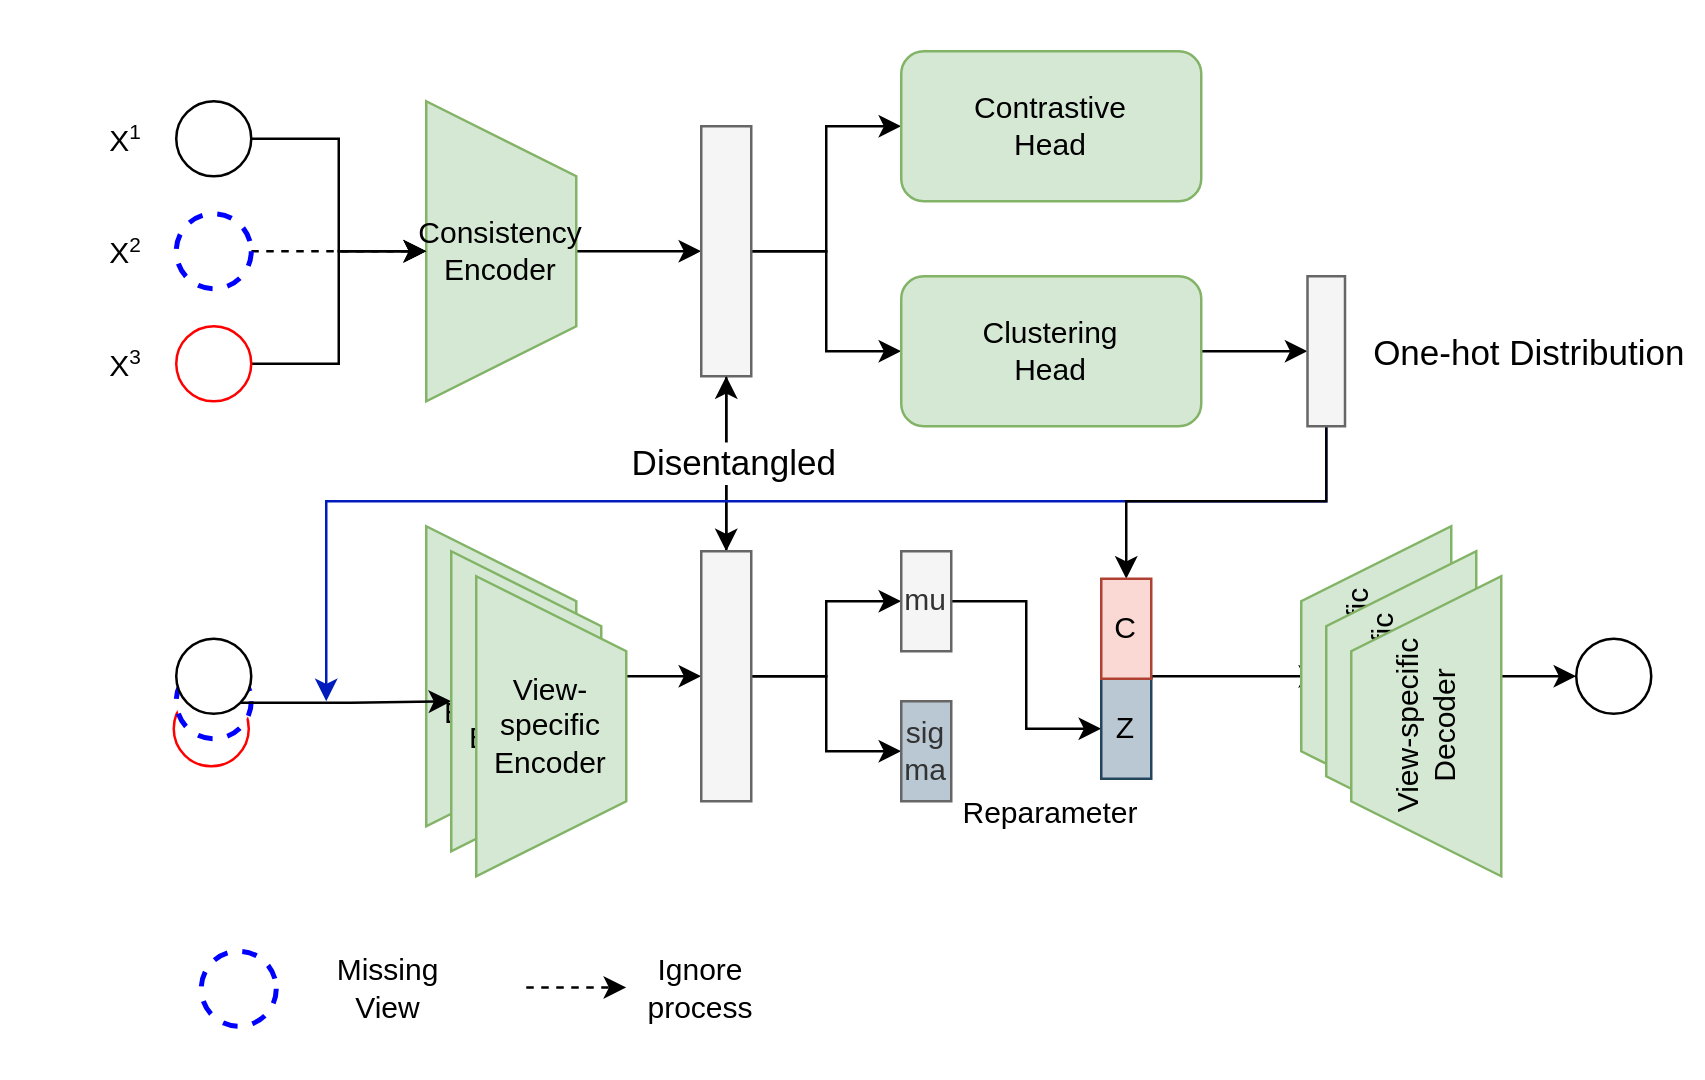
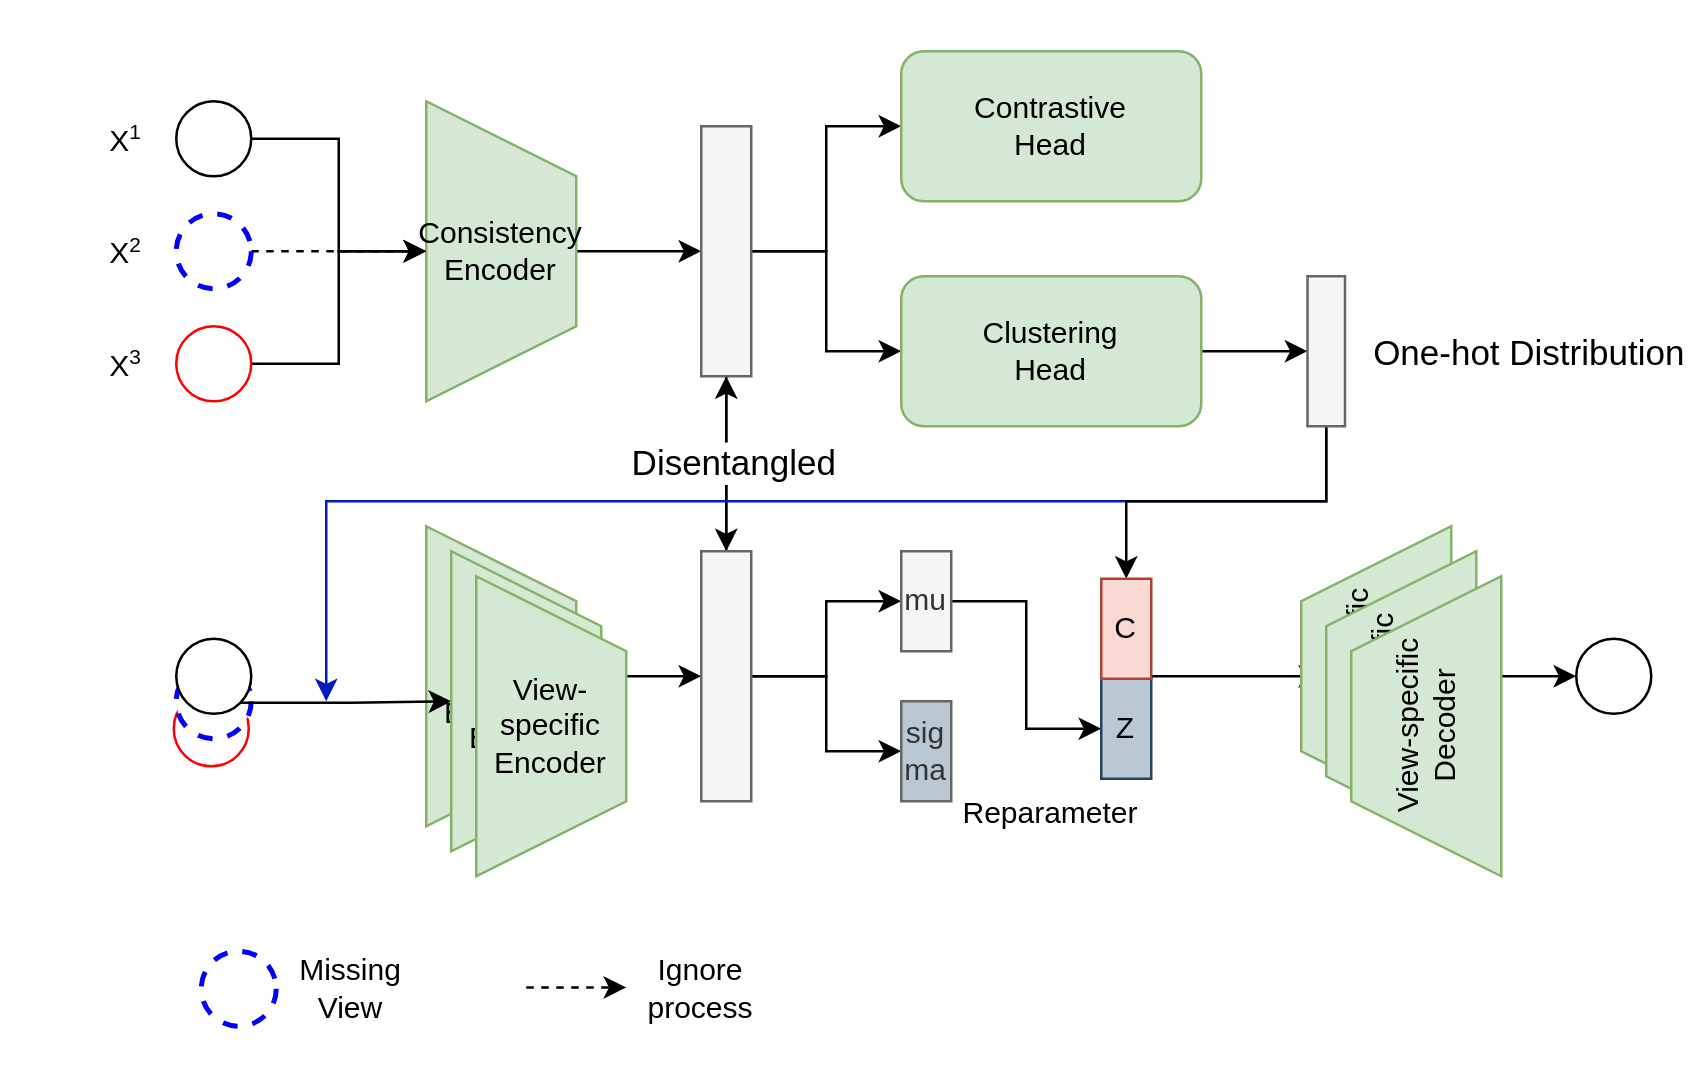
  <mxCell id="0" />
  <mxCell id="1" parent="0" />
  <mxCell id="2" style="edgeStyle=orthogonalEdgeStyle;rounded=0;orthogonalLoop=1;jettySize=auto;html=1;exitX=0.5;exitY=0;exitDx=0;exitDy=0;" edge="1" parent="1" source="3" target="13"><mxGeometry relative="1" as="geometry" /></mxCell>
  <mxCell id="3" value="Consistency&lt;br&gt;Encoder" style="shape=trapezoid;perimeter=trapezoidPerimeter;whiteSpace=wrap;html=1;fixedSize=1;rotation=90;size=30;fillColor=#d5e8d4;strokeColor=#82b366;horizontal=0;" vertex="1" parent="1"><mxGeometry x="140" y="70" width="120" height="60" as="geometry" /></mxCell>
  <mxCell id="4" style="edgeStyle=orthogonalEdgeStyle;rounded=0;orthogonalLoop=1;jettySize=auto;html=1;exitX=1;exitY=0.5;exitDx=0;exitDy=0;" edge="1" parent="1" source="5" target="3"><mxGeometry relative="1" as="geometry" /></mxCell>
  <mxCell id="5" value="" style="ellipse;whiteSpace=wrap;html=1;aspect=fixed;" vertex="1" parent="1"><mxGeometry x="70" y="40" width="30" height="30" as="geometry" /></mxCell>
  <mxCell id="6" style="edgeStyle=orthogonalEdgeStyle;rounded=0;orthogonalLoop=1;jettySize=auto;html=1;exitX=1;exitY=0.5;exitDx=0;exitDy=0;dashed=1;" edge="1" parent="1" source="7" target="3"><mxGeometry relative="1" as="geometry" /></mxCell>
  <mxCell id="7" value="" style="ellipse;whiteSpace=wrap;html=1;aspect=fixed;dashed=1;strokeWidth=2;strokeColor=#0000FF;" vertex="1" parent="1"><mxGeometry x="70" y="85" width="30" height="30" as="geometry" /></mxCell>
  <mxCell id="8" style="edgeStyle=orthogonalEdgeStyle;rounded=0;orthogonalLoop=1;jettySize=auto;html=1;exitX=1;exitY=0.5;exitDx=0;exitDy=0;" edge="1" parent="1" source="9" target="3"><mxGeometry relative="1" as="geometry" /></mxCell>
  <mxCell id="9" value="" style="ellipse;whiteSpace=wrap;html=1;aspect=fixed;strokeColor=#FF0000;" vertex="1" parent="1"><mxGeometry x="70" y="130" width="30" height="30" as="geometry" /></mxCell>
  <mxCell id="10" style="edgeStyle=orthogonalEdgeStyle;rounded=0;orthogonalLoop=1;jettySize=auto;html=1;exitX=0.5;exitY=0;exitDx=0;exitDy=0;" edge="1" parent="1" source="13" target="14"><mxGeometry relative="1" as="geometry" /></mxCell>
  <mxCell id="11" style="edgeStyle=orthogonalEdgeStyle;rounded=0;orthogonalLoop=1;jettySize=auto;html=1;exitX=0.5;exitY=0;exitDx=0;exitDy=0;" edge="1" parent="1" source="13" target="16"><mxGeometry relative="1" as="geometry" /></mxCell>
  <mxCell id="12" style="rounded=0;orthogonalLoop=1;jettySize=auto;html=1;exitX=1;exitY=0.5;exitDx=0;exitDy=0;edgeStyle=orthogonalEdgeStyle;" edge="1" parent="1" source="13" target="30"><mxGeometry relative="1" as="geometry" /></mxCell>
  <mxCell id="13" value="" style="rounded=0;whiteSpace=wrap;html=1;rotation=90;fillColor=#f5f5f5;fontColor=#333333;strokeColor=#666666;" vertex="1" parent="1"><mxGeometry x="240" y="90" width="100" height="20" as="geometry" /></mxCell>
  <mxCell id="14" value="Contrastive &lt;br&gt;Head" style="rounded=1;whiteSpace=wrap;html=1;fillColor=#d5e8d4;strokeColor=#82b366;" vertex="1" parent="1"><mxGeometry x="360" y="20" width="120" height="60" as="geometry" /></mxCell>
  <mxCell id="15" style="edgeStyle=orthogonalEdgeStyle;rounded=0;orthogonalLoop=1;jettySize=auto;html=1;exitX=1;exitY=0.5;exitDx=0;exitDy=0;entryX=0.5;entryY=1;entryDx=0;entryDy=0;" edge="1" parent="1" source="16" target="33"><mxGeometry relative="1" as="geometry" /></mxCell>
  <mxCell id="16" value="Clustering&lt;br&gt;Head" style="rounded=1;whiteSpace=wrap;html=1;fillColor=#d5e8d4;strokeColor=#82b366;horizontal=1;" vertex="1" parent="1"><mxGeometry x="360" y="110" width="120" height="60" as="geometry" /></mxCell>
  <mxCell id="17" style="edgeStyle=orthogonalEdgeStyle;rounded=0;orthogonalLoop=1;jettySize=auto;html=1;exitX=0.5;exitY=0;exitDx=0;exitDy=0;" edge="1" parent="1" source="18" target="30"><mxGeometry relative="1" as="geometry" /></mxCell>
  <mxCell id="18" value="View-specific&lt;br&gt;Encoder" style="shape=trapezoid;perimeter=trapezoidPerimeter;whiteSpace=wrap;html=1;fixedSize=1;rotation=90;size=30;fillColor=#d5e8d4;strokeColor=#82b366;horizontal=0;" vertex="1" parent="1"><mxGeometry x="140" y="240" width="120" height="60" as="geometry" /></mxCell>
  <mxCell id="19" value="" style="ellipse;whiteSpace=wrap;html=1;aspect=fixed;strokeColor=#FF0000;" vertex="1" parent="1"><mxGeometry x="69" y="276" width="30" height="30" as="geometry" /></mxCell>
  <mxCell id="20" value="" style="ellipse;whiteSpace=wrap;html=1;aspect=fixed;dashed=1;strokeWidth=2;strokeColor=#0000FF;" vertex="1" parent="1"><mxGeometry x="70" y="265" width="30" height="30" as="geometry" /></mxCell>
  <mxCell id="21" style="edgeStyle=orthogonalEdgeStyle;rounded=0;orthogonalLoop=1;jettySize=auto;html=1;exitX=1;exitY=1;exitDx=0;exitDy=0;entryX=0.5;entryY=1;entryDx=0;entryDy=0;" edge="1" parent="1" source="22" target="44"><mxGeometry relative="1" as="geometry" /></mxCell>
  <mxCell id="22" value="" style="ellipse;whiteSpace=wrap;html=1;aspect=fixed;" vertex="1" parent="1"><mxGeometry x="70" y="255" width="30" height="30" as="geometry" /></mxCell>
  <mxCell id="23" value="X&lt;span style=&quot;font-size: 10px;&quot;&gt;&lt;sup&gt;1&lt;/sup&gt;&lt;/span&gt;" style="text;html=1;strokeColor=none;fillColor=none;align=center;verticalAlign=middle;whiteSpace=wrap;rounded=0;" vertex="1" parent="1"><mxGeometry x="20" y="40" width="60" height="30" as="geometry" /></mxCell>
  <mxCell id="24" value="X&lt;span style=&quot;font-size: 10px;&quot;&gt;&lt;sup&gt;2&lt;/sup&gt;&lt;/span&gt;" style="text;html=1;strokeColor=none;fillColor=none;align=center;verticalAlign=middle;whiteSpace=wrap;rounded=0;" vertex="1" parent="1"><mxGeometry x="20" y="85" width="60" height="30" as="geometry" /></mxCell>
  <mxCell id="25" value="X&lt;span style=&quot;font-size: 10px;&quot;&gt;&lt;sup&gt;3&lt;/sup&gt;&lt;/span&gt;" style="text;html=1;strokeColor=none;fillColor=none;align=center;verticalAlign=middle;whiteSpace=wrap;rounded=0;" vertex="1" parent="1"><mxGeometry x="20" y="130" width="60" height="30" as="geometry" /></mxCell>
  <mxCell id="26" style="edgeStyle=orthogonalEdgeStyle;rounded=0;orthogonalLoop=1;jettySize=auto;html=1;exitX=0;exitY=0.5;exitDx=0;exitDy=0;entryX=1;entryY=0.5;entryDx=0;entryDy=0;" edge="1" parent="1" source="30" target="13"><mxGeometry relative="1" as="geometry" /></mxCell>
  <mxCell id="27" value="&lt;font style=&quot;font-size: 14px;&quot;&gt;Disentangled&lt;/font&gt;" style="edgeLabel;html=1;align=center;verticalAlign=middle;resizable=0;points=[];" vertex="1" connectable="0" parent="26"><mxGeometry x="0.029" y="-2" relative="1" as="geometry"><mxPoint as="offset" /></mxGeometry></mxCell>
  <mxCell id="28" style="edgeStyle=orthogonalEdgeStyle;rounded=0;orthogonalLoop=1;jettySize=auto;html=1;exitX=0.5;exitY=0;exitDx=0;exitDy=0;" edge="1" parent="1" source="30" target="36"><mxGeometry relative="1" as="geometry" /></mxCell>
  <mxCell id="29" style="edgeStyle=orthogonalEdgeStyle;rounded=0;orthogonalLoop=1;jettySize=auto;html=1;exitX=0.5;exitY=0;exitDx=0;exitDy=0;" edge="1" parent="1" source="30" target="37"><mxGeometry relative="1" as="geometry" /></mxCell>
  <mxCell id="30" value="" style="rounded=0;whiteSpace=wrap;html=1;rotation=90;fillColor=#f5f5f5;fontColor=#333333;strokeColor=#666666;" vertex="1" parent="1"><mxGeometry x="240" y="260" width="100" height="20" as="geometry" /></mxCell>
  <mxCell id="31" style="edgeStyle=orthogonalEdgeStyle;rounded=0;orthogonalLoop=1;jettySize=auto;html=1;exitX=1;exitY=0.5;exitDx=0;exitDy=0;fillColor=#0050ef;strokeColor=#001DBC;" edge="1" parent="1" source="33"><mxGeometry relative="1" as="geometry"><mxPoint x="130" y="280" as="targetPoint" /><Array as="points"><mxPoint x="530" y="200" /><mxPoint x="130" y="200" /></Array></mxGeometry></mxCell>
  <mxCell id="32" style="edgeStyle=orthogonalEdgeStyle;rounded=0;orthogonalLoop=1;jettySize=auto;html=1;exitX=1;exitY=0.5;exitDx=0;exitDy=0;" edge="1" parent="1" source="33" target="40"><mxGeometry relative="1" as="geometry"><Array as="points"><mxPoint x="530" y="200" /><mxPoint x="450" y="200" /></Array></mxGeometry></mxCell>
  <mxCell id="33" value="" style="rounded=0;whiteSpace=wrap;html=1;rotation=90;fillColor=#f5f5f5;fontColor=#333333;strokeColor=#666666;" vertex="1" parent="1"><mxGeometry x="500" y="132.5" width="60" height="15" as="geometry" /></mxCell>
  <mxCell id="34" value="&lt;font style=&quot;font-size: 14px;&quot;&gt;One-hot Distribution&lt;/font&gt;" style="edgeLabel;html=1;align=center;verticalAlign=middle;resizable=0;points=[];" vertex="1" connectable="0" parent="1"><mxGeometry x="610" y="140" as="geometry" /></mxCell>
  <mxCell id="35" style="edgeStyle=orthogonalEdgeStyle;rounded=0;orthogonalLoop=1;jettySize=auto;html=1;exitX=0.5;exitY=0;exitDx=0;exitDy=0;entryX=0.5;entryY=1;entryDx=0;entryDy=0;" edge="1" parent="1" source="36" target="39"><mxGeometry relative="1" as="geometry" /></mxCell>
  <mxCell id="36" value="mu" style="rounded=0;whiteSpace=wrap;html=1;rotation=90;fillColor=#f5f5f5;fontColor=#333333;strokeColor=#666666;horizontal=0;" vertex="1" parent="1"><mxGeometry x="350" y="230" width="40" height="20" as="geometry" /></mxCell>
  <mxCell id="37" value="sig&lt;br&gt;ma" style="rounded=0;whiteSpace=wrap;html=1;rotation=90;fillColor=#bac8d3;fontColor=#333333;strokeColor=#666666;horizontal=0;" vertex="1" parent="1"><mxGeometry x="350" y="290" width="40" height="20" as="geometry" /></mxCell>
  <mxCell id="38" style="edgeStyle=orthogonalEdgeStyle;rounded=0;orthogonalLoop=1;jettySize=auto;html=1;exitX=0;exitY=0;exitDx=0;exitDy=0;entryX=0.583;entryY=-0.033;entryDx=0;entryDy=0;entryPerimeter=0;" edge="1" parent="1" source="39" target="46"><mxGeometry relative="1" as="geometry"><Array as="points"><mxPoint x="460" y="270" /></Array></mxGeometry></mxCell>
  <mxCell id="39" value="Z" style="rounded=0;whiteSpace=wrap;html=1;rotation=90;fillColor=#bac8d3;strokeColor=#23445d;horizontal=0;" vertex="1" parent="1"><mxGeometry x="430" y="281" width="40" height="20" as="geometry" /></mxCell>
  <mxCell id="40" value="C" style="rounded=0;whiteSpace=wrap;html=1;rotation=90;fillColor=#fad9d5;strokeColor=#ae4132;horizontal=0;" vertex="1" parent="1"><mxGeometry x="430" y="241" width="40" height="20" as="geometry" /></mxCell>
  <mxCell id="41" style="edgeStyle=orthogonalEdgeStyle;rounded=0;orthogonalLoop=1;jettySize=auto;html=1;exitX=0.5;exitY=1;exitDx=0;exitDy=0;" edge="1" parent="1" source="42" target="43"><mxGeometry relative="1" as="geometry" /></mxCell>
  <mxCell id="42" value="View-specific&lt;br&gt;Decoder" style="shape=trapezoid;perimeter=trapezoidPerimeter;whiteSpace=wrap;html=1;fixedSize=1;rotation=-90;size=30;fillColor=#d5e8d4;strokeColor=#82b366;horizontal=1;verticalAlign=middle;direction=east;" vertex="1" parent="1"><mxGeometry x="490" y="240" width="120" height="60" as="geometry" /></mxCell>
  <mxCell id="43" value="" style="ellipse;whiteSpace=wrap;html=1;aspect=fixed;" vertex="1" parent="1"><mxGeometry x="630" y="255" width="30" height="30" as="geometry" /></mxCell>
  <mxCell id="44" value="View-specific&lt;br&gt;Encoder" style="shape=trapezoid;perimeter=trapezoidPerimeter;whiteSpace=wrap;html=1;fixedSize=1;rotation=90;size=30;fillColor=#d5e8d4;strokeColor=#82b366;horizontal=0;" vertex="1" parent="1"><mxGeometry x="150" y="250" width="120" height="60" as="geometry" /></mxCell>
  <mxCell id="45" value="View-specific&lt;br&gt;Encoder" style="shape=trapezoid;perimeter=trapezoidPerimeter;whiteSpace=wrap;html=1;fixedSize=1;rotation=90;size=30;fillColor=#d5e8d4;strokeColor=#82b366;horizontal=0;" vertex="1" parent="1"><mxGeometry x="160" y="260" width="120" height="60" as="geometry" /></mxCell>
  <mxCell id="46" value="View-specific&lt;br&gt;Decoder" style="shape=trapezoid;perimeter=trapezoidPerimeter;whiteSpace=wrap;html=1;fixedSize=1;rotation=-90;size=30;fillColor=#d5e8d4;strokeColor=#82b366;horizontal=1;verticalAlign=middle;direction=east;" vertex="1" parent="1"><mxGeometry x="500" y="250" width="120" height="60" as="geometry" /></mxCell>
  <mxCell id="47" value="View-specific&lt;br&gt;Decoder" style="shape=trapezoid;perimeter=trapezoidPerimeter;whiteSpace=wrap;html=1;fixedSize=1;rotation=-90;size=30;fillColor=#d5e8d4;strokeColor=#82b366;horizontal=1;verticalAlign=middle;direction=east;" vertex="1" parent="1"><mxGeometry x="510" y="260" width="120" height="60" as="geometry" /></mxCell>
  <mxCell id="48" value="" style="ellipse;whiteSpace=wrap;html=1;aspect=fixed;dashed=1;strokeWidth=2;strokeColor=#0000FF;" vertex="1" parent="1"><mxGeometry x="80" y="380" width="30" height="30" as="geometry" /></mxCell>
- <mxCell id="49" value="Missing View" style="text;html=1;strokeColor=none;fillColor=none;align=center;verticalAlign=middle;whiteSpace=wrap;rounded=0;" vertex="1" parent="1"><mxGeometry x="125" y="380" width="60" height="30" as="geometry" /></mxCell>
+ <mxCell id="49" value="Missing View" style="text;html=1;strokeColor=none;fillColor=none;align=center;verticalAlign=middle;whiteSpace=wrap;rounded=0;" vertex="1" parent="1"><mxGeometry x="110" y="380" width="60" height="30" as="geometry" /></mxCell>
  <mxCell id="50" value="" style="endArrow=classic;html=1;rounded=0;dashed=1;" edge="1" parent="1"><mxGeometry width="50" height="50" relative="1" as="geometry"><mxPoint x="210" y="394.5" as="sourcePoint" /><mxPoint x="250" y="394.5" as="targetPoint" /></mxGeometry></mxCell>
  <mxCell id="51" value="Ignore&lt;br&gt;process" style="text;html=1;strokeColor=none;fillColor=none;align=center;verticalAlign=middle;whiteSpace=wrap;rounded=0;" vertex="1" parent="1"><mxGeometry x="250" y="380" width="60" height="30" as="geometry" /></mxCell>
  <mxCell id="52" value="Reparameter" style="text;html=1;strokeColor=none;fillColor=none;align=center;verticalAlign=middle;whiteSpace=wrap;rounded=0;" vertex="1" parent="1"><mxGeometry x="390" y="310" width="60" height="30" as="geometry" /></mxCell>
